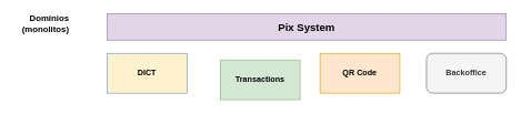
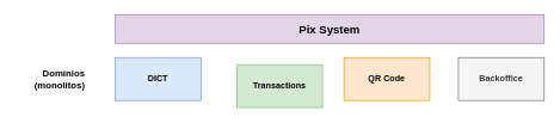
  <mxCell id="0" />
  <mxCell id="1" parent="0" />
  <mxCell id="2" value="Pix System" style="rounded=0;whiteSpace=wrap;html=1;fontSize=16;fillColor=#e1d5e7;strokeColor=#9673a6;fontStyle=1" vertex="1" parent="1"><mxGeometry x="160" y="20" width="600" height="40" as="geometry" /></mxCell>
- <mxCell id="3" value="DICT" style="rounded=0;whiteSpace=wrap;html=1;fillColor=#fff2cc;strokeColor=#6c8ebf;fontStyle=1;" vertex="1" parent="1"><mxGeometry x="160" y="80" width="120" height="60" as="geometry" /></mxCell>
+ <mxCell id="3" value="DICT" style="rounded=0;whiteSpace=wrap;html=1;fillColor=#dae8fc;strokeColor=#6c8ebf;fontStyle=1" vertex="1" parent="1"><mxGeometry x="160" y="80" width="120" height="60" as="geometry" /></mxCell>
  <mxCell id="4" value="Transactions" style="rounded=0;whiteSpace=wrap;html=1;fillColor=#d5e8d4;strokeColor=#82b366;fontStyle=1" vertex="1" parent="1"><mxGeometry x="330" y="90" width="120" height="60" as="geometry" /></mxCell>
  <mxCell id="5" value="QR Code" style="rounded=0;whiteSpace=wrap;html=1;fillColor=#ffe6cc;strokeColor=#d79b00;fontStyle=1" vertex="1" parent="1"><mxGeometry x="480" y="80" width="120" height="60" as="geometry" /></mxCell>
- <mxCell id="6" value="Backoffice" style="whiteSpace=wrap;html=1;fillColor=#f5f5f5;strokeColor=#666666;fontColor=#333333;fontStyle=1;rounded=1;" vertex="1" parent="1"><mxGeometry x="640" y="80" width="120" height="60" as="geometry" /></mxCell>
- <mxCell id="7" value="Domínios (monolitos)" style="text;html=1;align=right;verticalAlign=middle;whiteSpace=wrap;rounded=0;fontStyle=1;fontSize=13;" vertex="1" parent="1"><mxGeometry x="5" y="20" width="100" height="30" as="geometry" /></mxCell>
+ <mxCell id="6" value="Backoffice" style="rounded=0;whiteSpace=wrap;html=1;fillColor=#f5f5f5;strokeColor=#666666;fontColor=#333333;fontStyle=1" vertex="1" parent="1"><mxGeometry x="640" y="80" width="120" height="60" as="geometry" /></mxCell>
+ <mxCell id="7" value="Domínios (monolitos)" style="text;html=1;align=right;verticalAlign=middle;whiteSpace=wrap;rounded=0;fontStyle=1;fontSize=13;" vertex="1" parent="1"><mxGeometry x="20" y="95" width="100" height="30" as="geometry" /></mxCell>
